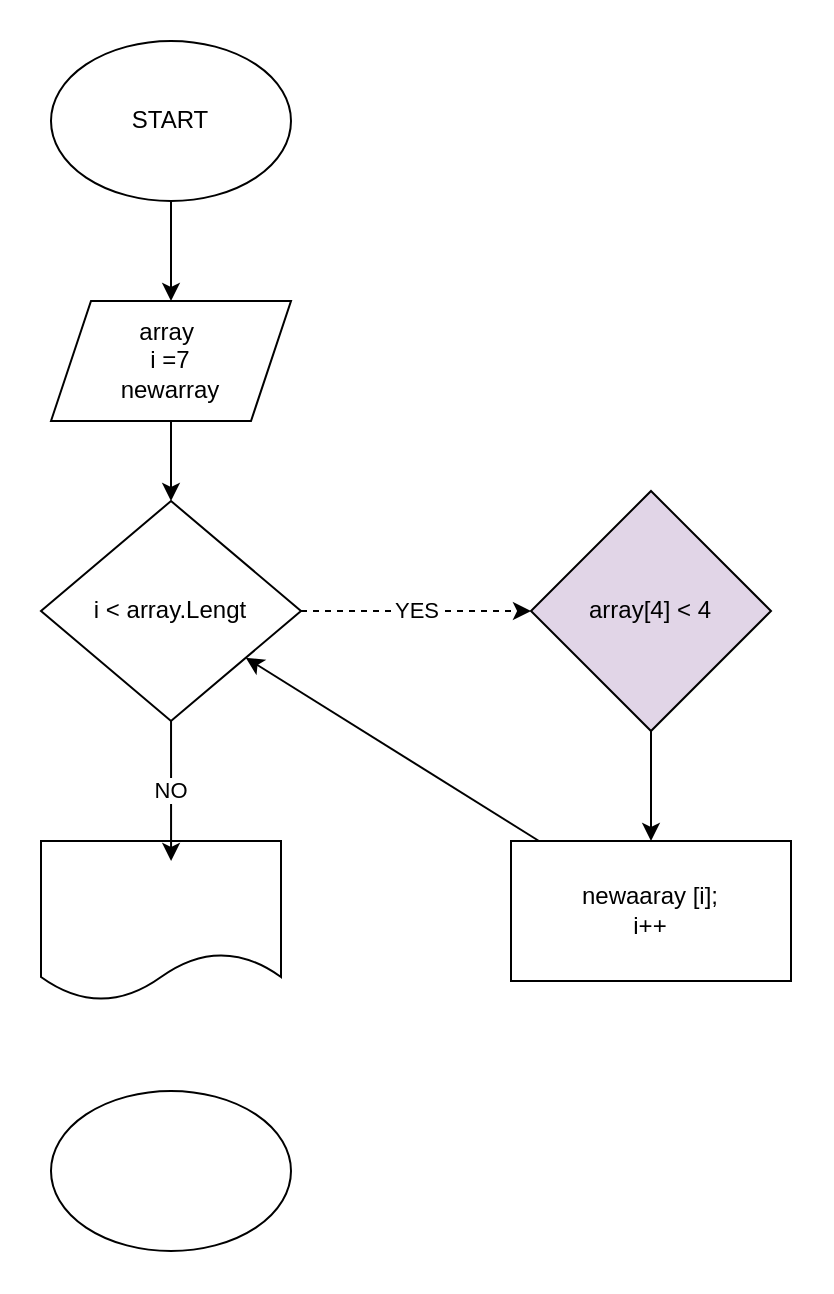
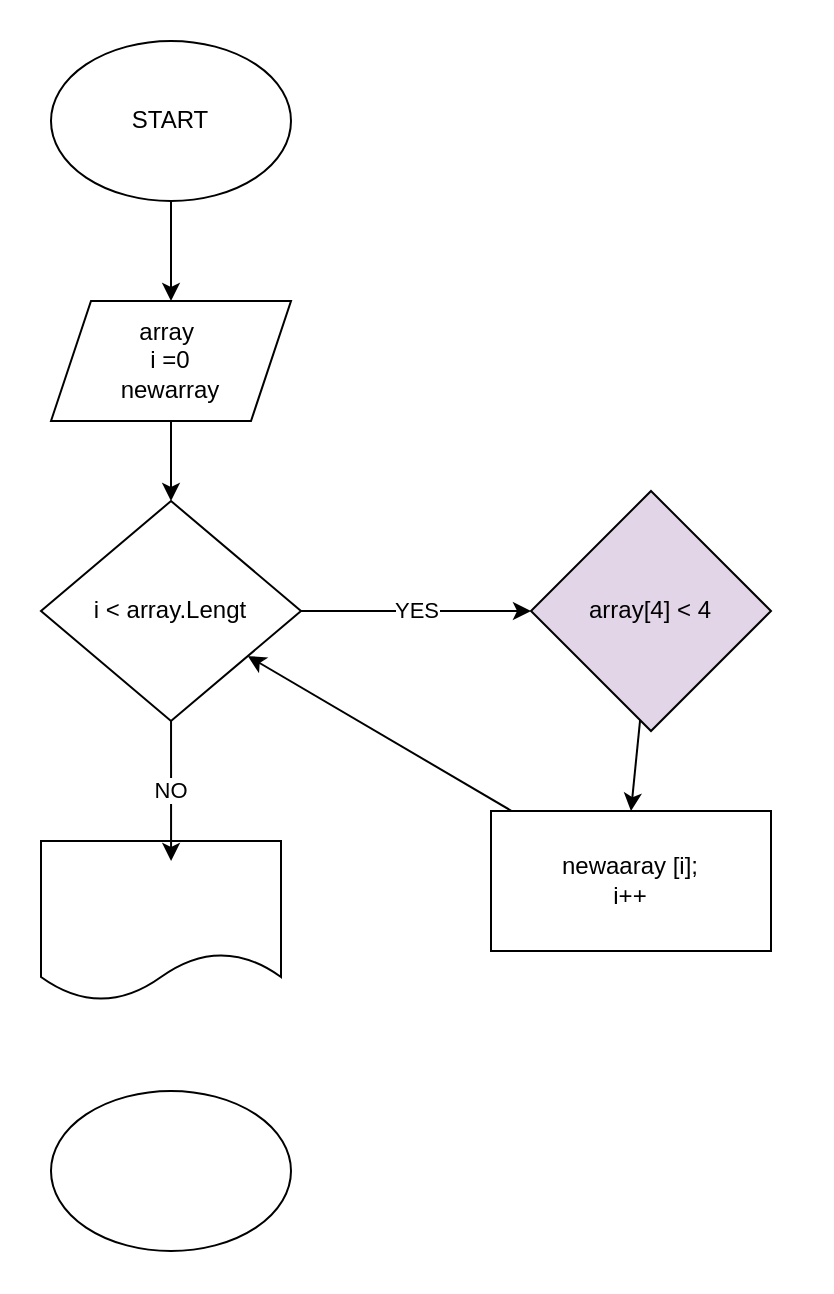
  <mxCell id="0" />
  <mxCell id="1" parent="0" />
  <mxCell id="2" style="edgeStyle=none;html=1;entryX=0.5;entryY=0;entryDx=0;entryDy=0;" edge="1" parent="1" source="3" target="5"><mxGeometry relative="1" as="geometry" /></mxCell>
  <mxCell id="3" value="START" style="ellipse;whiteSpace=wrap;html=1;" parent="1" vertex="1"><mxGeometry x="25" y="20" width="120" height="80" as="geometry" /></mxCell>
  <mxCell id="4" style="edgeStyle=none;html=1;entryX=0.5;entryY=0;entryDx=0;entryDy=0;" edge="1" parent="1" source="5" target="12"><mxGeometry relative="1" as="geometry" /></mxCell>
- <mxCell id="5" value="array&amp;nbsp;&lt;br&gt;i =7&lt;br&gt;newarray" style="shape=parallelogram;perimeter=parallelogramPerimeter;whiteSpace=wrap;html=1;fixedSize=1;" parent="1" vertex="1"><mxGeometry x="25" y="150" width="120" height="60" as="geometry" /></mxCell>
+ <mxCell id="5" value="array&amp;nbsp;&lt;br&gt;i =0&lt;br&gt;newarray" style="shape=parallelogram;perimeter=parallelogramPerimeter;whiteSpace=wrap;html=1;fixedSize=1;" parent="1" vertex="1"><mxGeometry x="25" y="150" width="120" height="60" as="geometry" /></mxCell>
  <mxCell id="6" style="edgeStyle=none;html=1;entryX=0.5;entryY=0;entryDx=0;entryDy=0;" edge="1" parent="1" source="7" target="14"><mxGeometry relative="1" as="geometry" /></mxCell>
  <mxCell id="7" value="array[4] &amp;lt; 4" style="rhombus;whiteSpace=wrap;html=1;fillColor=#e1d5e7;" vertex="1" parent="1"><mxGeometry x="265" y="245" width="120" height="120" as="geometry" /></mxCell>
  <mxCell id="8" value="" style="shape=document;whiteSpace=wrap;html=1;boundedLbl=1;" vertex="1" parent="1"><mxGeometry x="20" y="420" width="120" height="80" as="geometry" /></mxCell>
  <mxCell id="9" value="" style="ellipse;whiteSpace=wrap;html=1;" vertex="1" parent="1"><mxGeometry x="25" y="545" width="120" height="80" as="geometry" /></mxCell>
- <mxCell id="10" value="YES" style="edgeStyle=none;html=1;entryX=0;entryY=0.5;entryDx=0;entryDy=0;dashed=1;" edge="1" parent="1" source="12" target="7"><mxGeometry relative="1" as="geometry" /></mxCell>
+ <mxCell id="10" value="YES" style="edgeStyle=none;html=1;entryX=0;entryY=0.5;entryDx=0;entryDy=0;" edge="1" parent="1" source="12" target="7"><mxGeometry relative="1" as="geometry" /></mxCell>
  <mxCell id="11" value="NO" style="edgeStyle=none;html=1;entryX=0.542;entryY=0.125;entryDx=0;entryDy=0;entryPerimeter=0;" edge="1" parent="1" source="12" target="8"><mxGeometry relative="1" as="geometry" /></mxCell>
  <mxCell id="12" value="i &amp;lt; array.Lengt" style="rhombus;whiteSpace=wrap;html=1;" vertex="1" parent="1"><mxGeometry x="20" y="250" width="130" height="110" as="geometry" /></mxCell>
  <mxCell id="13" style="edgeStyle=none;html=1;" edge="1" parent="1" source="14" target="12"><mxGeometry relative="1" as="geometry" /></mxCell>
- <mxCell id="14" value="newaaray [i];&lt;br&gt;i++" style="rounded=0;whiteSpace=wrap;html=1;" vertex="1" parent="1"><mxGeometry x="255" y="420" width="140" height="70" as="geometry" /></mxCell>
+ <mxCell id="14" value="newaaray [i];&lt;br&gt;i++" style="rounded=0;whiteSpace=wrap;html=1;" vertex="1" parent="1"><mxGeometry x="245" y="405" width="140" height="70" as="geometry" /></mxCell>
